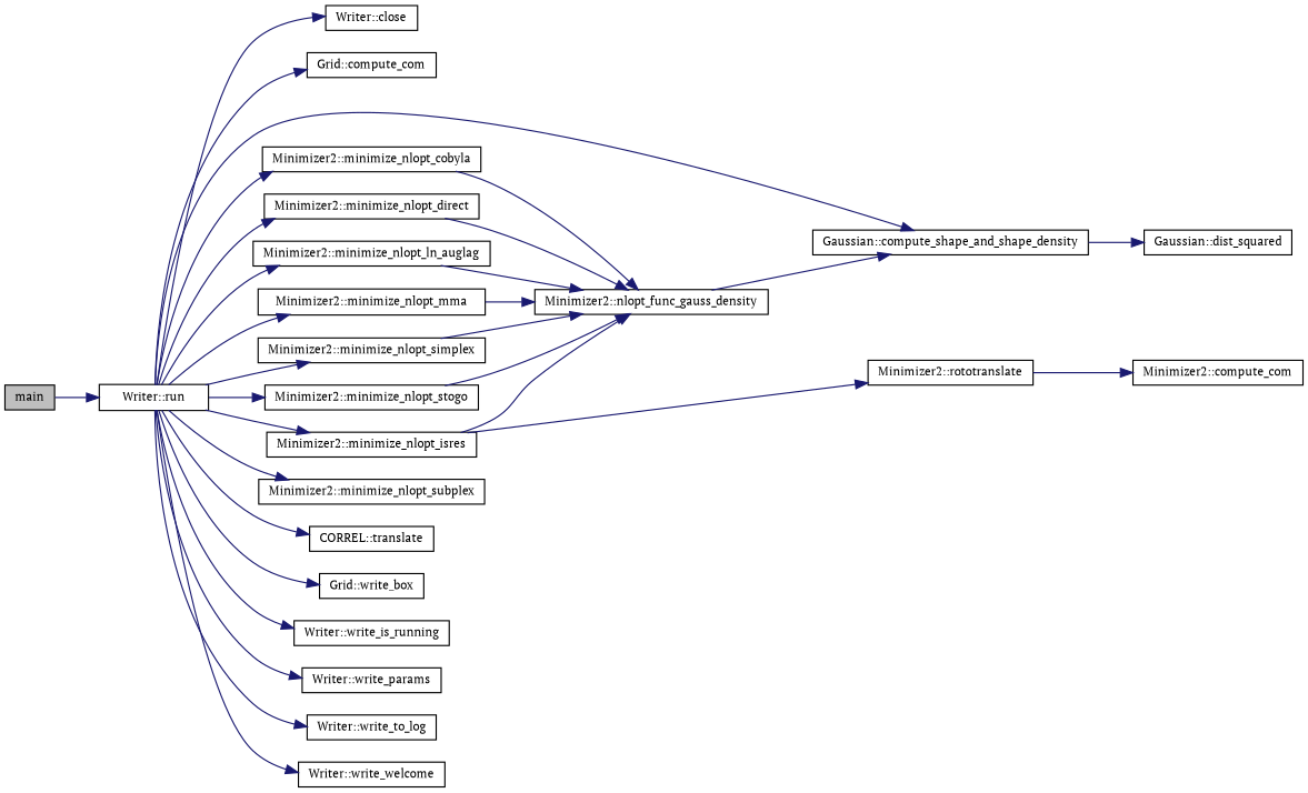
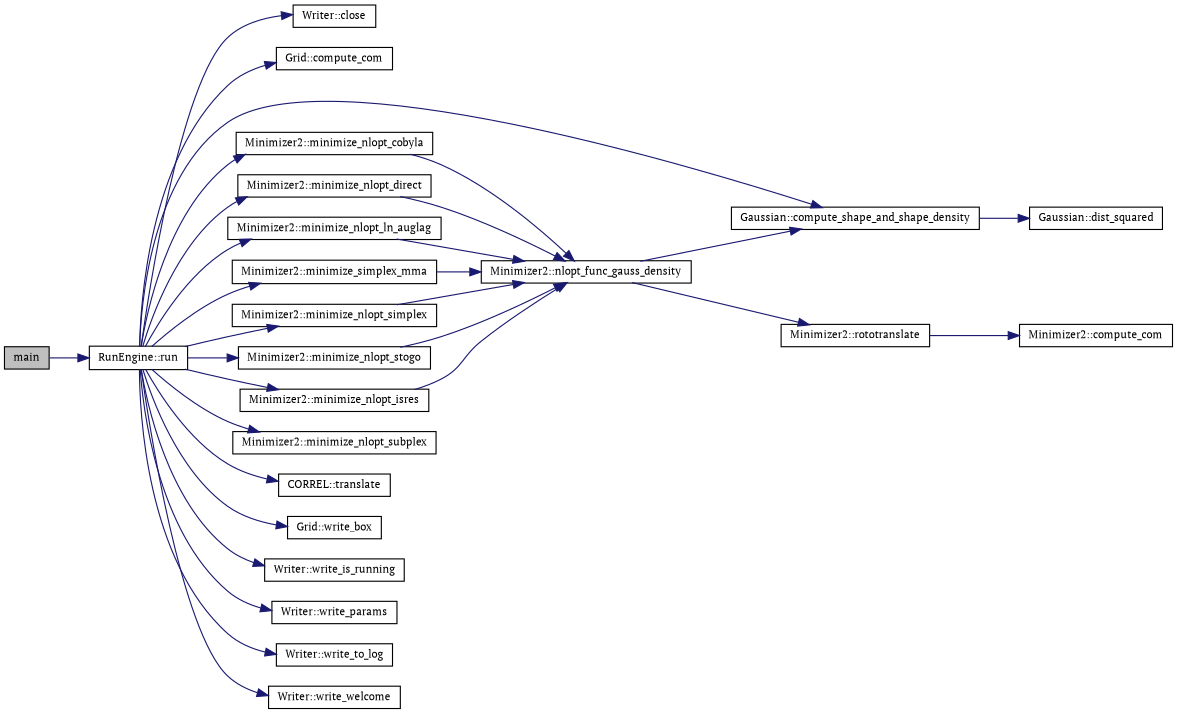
  digraph {
    fontname="PT Serif"
    rankdir=LR
    node [color=black fillcolor=white fontname="PT Serif" fontsize=10 shape=record style=filled]
    edge [color=midnightblue fontname="PT Serif" fontsize=10 labelfontname=FreeSans labelfontsize=10 style=solid]
    n1 [fillcolor=grey75 fontcolor=black height=0.2 label=main width=0.4]
-   n2 [height=0.2 label="Writer::run" width=0.4]
+   n2 [height=0.2 label="RunEngine::run" width=0.4]
    n3 [height=0.2 label="Writer::close" width=0.4]
    n4 [height=0.2 label="Grid::compute_com" width=0.4]
    n5 [height=0.2 label="Gaussian::compute_shape_and_shape_density" width=0.4]
    n6 [height=0.2 label="Minimizer2::minimize_nlopt_cobyla" width=0.4]
    n7 [height=0.2 label="Minimizer2::minimize_nlopt_direct" width=0.4]
    n8 [height=0.2 label="Minimizer2::minimize_nlopt_isres" width=0.4]
    n9 [height=0.2 label="Minimizer2::minimize_nlopt_ln_auglag" width=0.4]
-   n10 [height=0.2 label="Minimizer2::minimize_nlopt_mma" width=0.4]
+   n10 [height=0.2 label="Minimizer2::minimize_simplex_mma" width=0.4]
    n11 [height=0.2 label="Minimizer2::minimize_nlopt_simplex" width=0.4]
    n12 [height=0.2 label="Minimizer2::minimize_nlopt_stogo" width=0.4]
    n13 [height=0.2 label="Minimizer2::minimize_nlopt_subplex" width=0.4]
    n14 [height=0.2 label="CORREL::translate" width=0.4]
    n15 [height=0.2 label="Grid::write_box" width=0.4]
    n16 [height=0.2 label="Writer::write_is_running" width=0.4]
    n17 [height=0.2 label="Writer::write_params" width=0.4]
    n18 [height=0.2 label="Writer::write_to_log" width=0.4]
    n19 [height=0.2 label="Writer::write_welcome" width=0.4]
    n20 [height=0.2 label="Gaussian::dist_squared" width=0.4]
    n21 [height=0.2 label="Minimizer2::nlopt_func_gauss_density" width=0.4]
    n22 [height=0.2 label="Minimizer2::rototranslate" width=0.4]
    n23 [height=0.2 label="Minimizer2::compute_com" width=0.4]
    n1 -> n2
    n2 -> n3
    n2 -> n4
    n2 -> n5
    n2 -> n6
    n2 -> n7
    n2 -> n8
    n2 -> n9
    n2 -> n10
    n2 -> n11
    n2 -> n12
    n2 -> n13
    n2 -> n14
    n2 -> n15
    n2 -> n16
    n2 -> n17
    n2 -> n18
    n2 -> n19
    n5 -> n20
    n6 -> n21
    n7 -> n21
    n8 -> n21
    n9 -> n21
    n10 -> n21
    n11 -> n21
    n12 -> n21
    n21 -> n5
-   n8 -> n22
+   n21 -> n22
    n22 -> n23
  }
